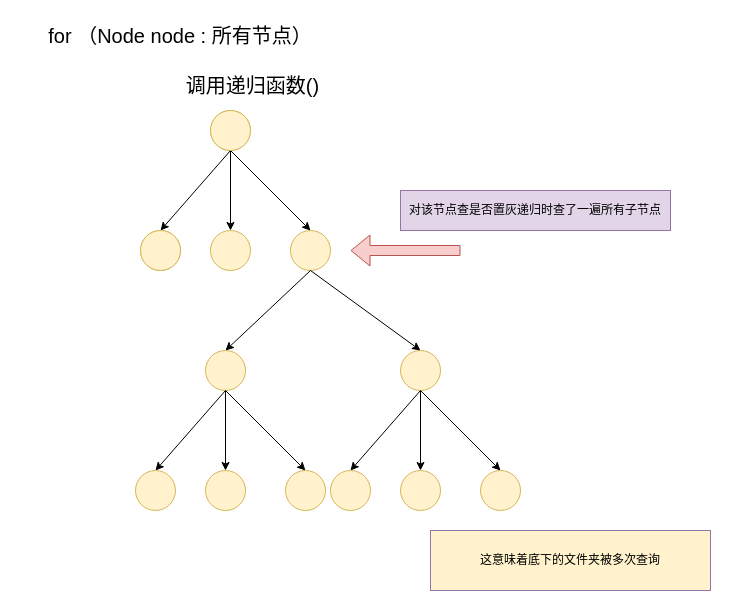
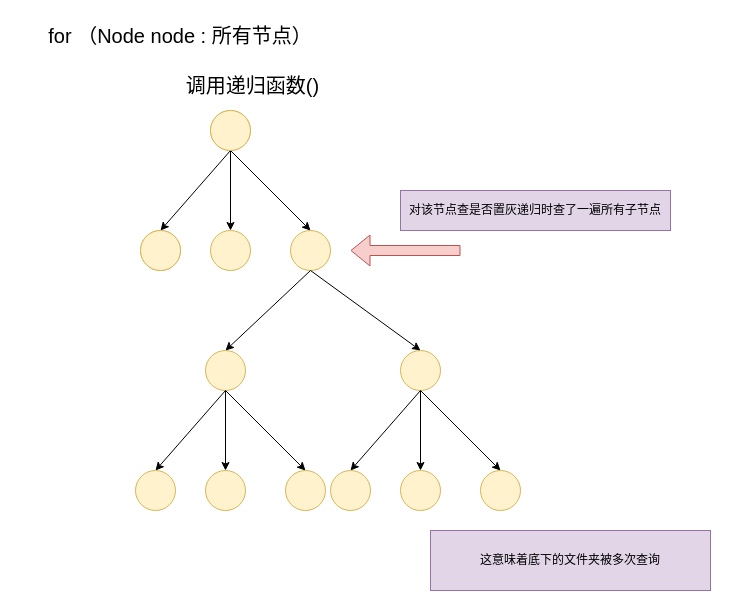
  <mxCell id="0" />
  <mxCell id="1" parent="0" />
  <mxCell id="2" style="edgeStyle=orthogonalEdgeStyle;rounded=0;orthogonalLoop=1;jettySize=auto;html=1;" edge="1" parent="1" source="3" target="6"><mxGeometry relative="1" as="geometry" /></mxCell>
  <mxCell id="3" value="" style="ellipse;whiteSpace=wrap;html=1;aspect=fixed;fillColor=#fff2cc;strokeColor=#d6b656;" vertex="1" parent="1"><mxGeometry x="210" y="110" width="40" height="40" as="geometry" /></mxCell>
  <mxCell id="4" value="" style="endArrow=classic;html=1;rounded=0;exitX=0.5;exitY=1;exitDx=0;exitDy=0;entryX=0.5;entryY=0;entryDx=0;entryDy=0;" edge="1" parent="1" source="3" target="5"><mxGeometry width="50" height="50" relative="1" as="geometry"><mxPoint x="200" y="270" as="sourcePoint" /><mxPoint x="180" y="220" as="targetPoint" /></mxGeometry></mxCell>
  <mxCell id="5" value="" style="ellipse;whiteSpace=wrap;html=1;aspect=fixed;fillColor=#fff2cc;strokeColor=#d6b656;" vertex="1" parent="1"><mxGeometry x="140" y="230" width="40" height="40" as="geometry" /></mxCell>
  <mxCell id="6" value="" style="ellipse;whiteSpace=wrap;html=1;aspect=fixed;fillColor=#fff2cc;strokeColor=#d6b656;" vertex="1" parent="1"><mxGeometry x="210" y="230" width="40" height="40" as="geometry" /></mxCell>
  <mxCell id="7" value="" style="ellipse;whiteSpace=wrap;html=1;aspect=fixed;fillColor=#fff2cc;strokeColor=#d6b656;" vertex="1" parent="1"><mxGeometry x="290" y="230" width="40" height="40" as="geometry" /></mxCell>
  <mxCell id="8" value="" style="endArrow=classic;html=1;rounded=0;exitX=0.5;exitY=1;exitDx=0;exitDy=0;entryX=0.5;entryY=0;entryDx=0;entryDy=0;" edge="1" parent="1" source="3" target="7"><mxGeometry width="50" height="50" relative="1" as="geometry"><mxPoint x="240" y="160" as="sourcePoint" /><mxPoint x="170" y="240" as="targetPoint" /></mxGeometry></mxCell>
  <mxCell id="9" style="edgeStyle=orthogonalEdgeStyle;rounded=0;orthogonalLoop=1;jettySize=auto;html=1;fillColor=#fff2cc;strokeColor=#000000;" edge="1" parent="1" source="10" target="13"><mxGeometry relative="1" as="geometry" /></mxCell>
  <mxCell id="10" value="" style="ellipse;whiteSpace=wrap;html=1;aspect=fixed;fillColor=#fff2cc;strokeColor=#d6b656;" vertex="1" parent="1"><mxGeometry x="205" y="350" width="40" height="40" as="geometry" /></mxCell>
  <mxCell id="11" value="" style="endArrow=classic;html=1;rounded=0;exitX=0.5;exitY=1;exitDx=0;exitDy=0;entryX=0.5;entryY=0;entryDx=0;entryDy=0;fillColor=#fff2cc;strokeColor=#000000;" edge="1" parent="1" source="10" target="12"><mxGeometry width="50" height="50" relative="1" as="geometry"><mxPoint x="195" y="510" as="sourcePoint" /><mxPoint x="175" y="460" as="targetPoint" /></mxGeometry></mxCell>
  <mxCell id="12" value="" style="ellipse;whiteSpace=wrap;html=1;aspect=fixed;fillColor=#fff2cc;strokeColor=#d6b656;" vertex="1" parent="1"><mxGeometry x="135" y="470" width="40" height="40" as="geometry" /></mxCell>
  <mxCell id="13" value="" style="ellipse;whiteSpace=wrap;html=1;aspect=fixed;fillColor=#fff2cc;strokeColor=#d6b656;" vertex="1" parent="1"><mxGeometry x="205" y="470" width="40" height="40" as="geometry" /></mxCell>
  <mxCell id="14" value="" style="ellipse;whiteSpace=wrap;html=1;aspect=fixed;fillColor=#fff2cc;strokeColor=#d6b656;" vertex="1" parent="1"><mxGeometry x="285" y="470" width="40" height="40" as="geometry" /></mxCell>
  <mxCell id="15" value="" style="endArrow=classic;html=1;rounded=0;exitX=0.5;exitY=1;exitDx=0;exitDy=0;entryX=0.5;entryY=0;entryDx=0;entryDy=0;fillColor=#fff2cc;strokeColor=#000000;" edge="1" parent="1" source="10" target="14"><mxGeometry width="50" height="50" relative="1" as="geometry"><mxPoint x="235" y="400" as="sourcePoint" /><mxPoint x="165" y="480" as="targetPoint" /></mxGeometry></mxCell>
  <mxCell id="16" style="edgeStyle=orthogonalEdgeStyle;rounded=0;orthogonalLoop=1;jettySize=auto;html=1;fillColor=#fff2cc;strokeColor=#000000;" edge="1" parent="1" source="17" target="20"><mxGeometry relative="1" as="geometry" /></mxCell>
  <mxCell id="17" value="" style="ellipse;whiteSpace=wrap;html=1;aspect=fixed;fillColor=#fff2cc;strokeColor=#d6b656;" vertex="1" parent="1"><mxGeometry x="400" y="350" width="40" height="40" as="geometry" /></mxCell>
  <mxCell id="18" value="" style="endArrow=classic;html=1;rounded=0;exitX=0.5;exitY=1;exitDx=0;exitDy=0;entryX=0.5;entryY=0;entryDx=0;entryDy=0;fillColor=#fff2cc;strokeColor=#000000;" edge="1" parent="1" source="17" target="19"><mxGeometry width="50" height="50" relative="1" as="geometry"><mxPoint x="390" y="510" as="sourcePoint" /><mxPoint x="370" y="460" as="targetPoint" /></mxGeometry></mxCell>
  <mxCell id="19" value="" style="ellipse;whiteSpace=wrap;html=1;aspect=fixed;fillColor=#fff2cc;strokeColor=#d6b656;" vertex="1" parent="1"><mxGeometry x="330" y="470" width="40" height="40" as="geometry" /></mxCell>
  <mxCell id="20" value="" style="ellipse;whiteSpace=wrap;html=1;aspect=fixed;fillColor=#fff2cc;strokeColor=#d6b656;" vertex="1" parent="1"><mxGeometry x="400" y="470" width="40" height="40" as="geometry" /></mxCell>
  <mxCell id="21" value="" style="ellipse;whiteSpace=wrap;html=1;aspect=fixed;fillColor=#fff2cc;strokeColor=#d6b656;" vertex="1" parent="1"><mxGeometry x="480" y="470" width="40" height="40" as="geometry" /></mxCell>
  <mxCell id="22" value="" style="endArrow=classic;html=1;rounded=0;exitX=0.5;exitY=1;exitDx=0;exitDy=0;entryX=0.5;entryY=0;entryDx=0;entryDy=0;fillColor=#fff2cc;strokeColor=#000000;" edge="1" parent="1" source="17" target="21"><mxGeometry width="50" height="50" relative="1" as="geometry"><mxPoint x="430" y="400" as="sourcePoint" /><mxPoint x="360" y="480" as="targetPoint" /></mxGeometry></mxCell>
  <mxCell id="23" value="" style="endArrow=classic;html=1;rounded=1;entryX=0.5;entryY=0;entryDx=0;entryDy=0;exitX=0.5;exitY=1;exitDx=0;exitDy=0;fillColor=#fff2cc;strokeColor=#000000;" edge="1" parent="1" source="7" target="10"><mxGeometry width="50" height="50" relative="1" as="geometry"><mxPoint x="320" y="340" as="sourcePoint" /><mxPoint x="370" y="290" as="targetPoint" /></mxGeometry></mxCell>
  <mxCell id="24" value="" style="endArrow=classic;html=1;rounded=1;entryX=0.5;entryY=0;entryDx=0;entryDy=0;exitX=0.5;exitY=1;exitDx=0;exitDy=0;fillColor=#fff2cc;strokeColor=#000000;" edge="1" parent="1" source="7" target="17"><mxGeometry width="50" height="50" relative="1" as="geometry"><mxPoint x="370" y="320" as="sourcePoint" /><mxPoint x="420" y="270" as="targetPoint" /></mxGeometry></mxCell>
  <mxCell id="25" value="对该节点查是否置灰递归时查了一遍所有子节点" style="rounded=0;whiteSpace=wrap;html=1;fillColor=#e1d5e7;strokeColor=#9673a6;" vertex="1" parent="1"><mxGeometry x="400" y="190" width="270" height="40" as="geometry" /></mxCell>
  <mxCell id="26" value="" style="ellipse;whiteSpace=wrap;html=1;aspect=fixed;fillColor=#fff2cc;strokeColor=#d6b656;" vertex="1" parent="1"><mxGeometry x="210" y="110" width="40" height="40" as="geometry" /></mxCell>
  <mxCell id="27" value="" style="ellipse;whiteSpace=wrap;html=1;aspect=fixed;fillColor=#fff2cc;strokeColor=#d6b656;" vertex="1" parent="1"><mxGeometry x="140" y="230" width="40" height="40" as="geometry" /></mxCell>
- <mxCell id="28" value="这意味着底下的文件夹被多次查询" style="rounded=0;whiteSpace=wrap;html=1;fillColor=#fff2cc;strokeColor=#9673a6;" vertex="1" parent="1"><mxGeometry x="430" y="530" width="280" height="60" as="geometry" /></mxCell>
+ <mxCell id="28" value="这意味着底下的文件夹被多次查询" style="rounded=0;whiteSpace=wrap;html=1;fillColor=#e1d5e7;strokeColor=#9673a6;" vertex="1" parent="1"><mxGeometry x="430" y="530" width="280" height="60" as="geometry" /></mxCell>
  <mxCell id="29" value="" style="shape=flexArrow;endArrow=classic;html=1;rounded=1;strokeColor=#b85450;fillColor=#f8cecc;" edge="1" parent="1"><mxGeometry width="50" height="50" relative="1" as="geometry"><mxPoint x="460" y="250" as="sourcePoint" /><mxPoint x="350" y="250" as="targetPoint" /></mxGeometry></mxCell>
  <mxCell id="30" value="&lt;font style=&quot;font-size: 20px;&quot;&gt;for （Node node : 所有节点）&lt;/font&gt;" style="text;html=1;strokeColor=none;fillColor=none;align=center;verticalAlign=middle;whiteSpace=wrap;rounded=0;" vertex="1" parent="1"><mxGeometry x="20" y="20" width="320" height="30" as="geometry" /></mxCell>
  <mxCell id="31" value="调用递归函数()" style="text;html=1;strokeColor=none;fillColor=none;align=center;verticalAlign=middle;whiteSpace=wrap;rounded=0;fontSize=20;" vertex="1" parent="1"><mxGeometry x="135" y="70" width="235" height="30" as="geometry" /></mxCell>
